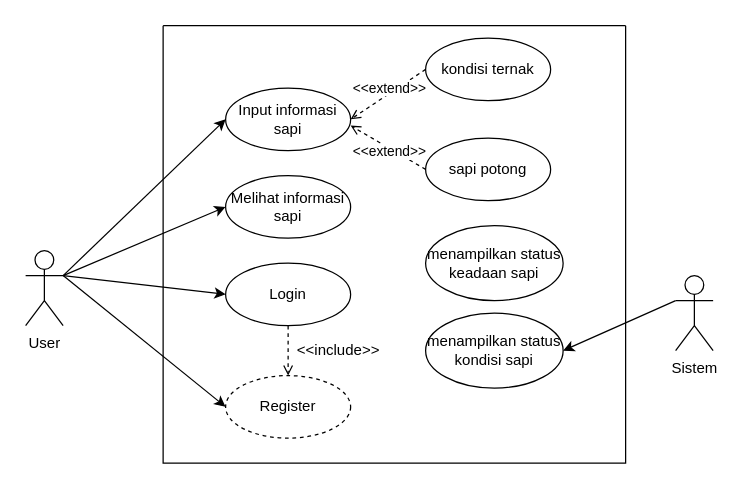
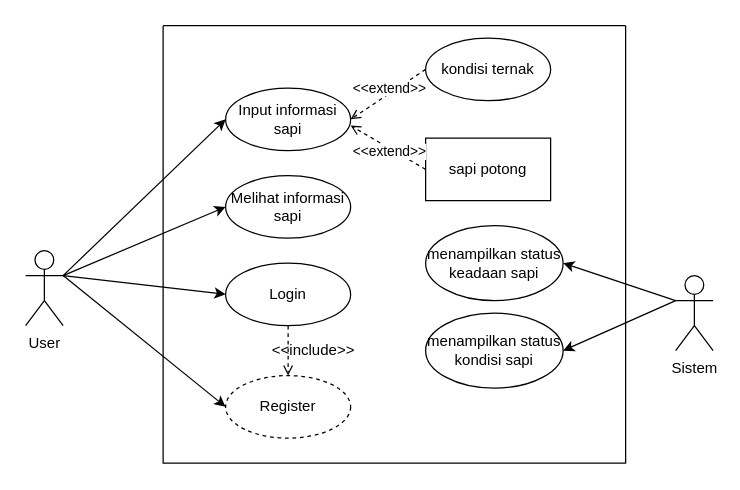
  <mxCell id="0" />
  <mxCell id="1" parent="0" />
  <mxCell id="2" style="rounded=0;orthogonalLoop=1;jettySize=auto;html=1;exitX=1;exitY=0.333;exitDx=0;exitDy=0;exitPerimeter=0;entryX=0;entryY=0.5;entryDx=0;entryDy=0;" edge="1" parent="1" source="6" target="8"><mxGeometry relative="1" as="geometry" /></mxCell>
  <mxCell id="3" style="edgeStyle=none;rounded=0;orthogonalLoop=1;jettySize=auto;html=1;exitX=1;exitY=0.333;exitDx=0;exitDy=0;exitPerimeter=0;entryX=0;entryY=0.5;entryDx=0;entryDy=0;" edge="1" parent="1" source="6" target="9"><mxGeometry relative="1" as="geometry" /></mxCell>
  <mxCell id="4" style="edgeStyle=none;rounded=0;orthogonalLoop=1;jettySize=auto;html=1;exitX=1;exitY=0.333;exitDx=0;exitDy=0;exitPerimeter=0;entryX=0;entryY=0.5;entryDx=0;entryDy=0;" edge="1" parent="1" source="6" target="11"><mxGeometry relative="1" as="geometry" /></mxCell>
  <mxCell id="5" style="edgeStyle=none;rounded=0;orthogonalLoop=1;jettySize=auto;html=1;exitX=1;exitY=0.333;exitDx=0;exitDy=0;exitPerimeter=0;entryX=0;entryY=0.5;entryDx=0;entryDy=0;endArrow=classic;endFill=1;" edge="1" parent="1" source="6" target="12"><mxGeometry relative="1" as="geometry" /></mxCell>
  <mxCell id="6" value="User" style="shape=umlActor;verticalLabelPosition=bottom;verticalAlign=top;html=1;outlineConnect=0;" vertex="1" parent="1"><mxGeometry x="20" y="200" width="30" height="60" as="geometry" /></mxCell>
  <mxCell id="7" value="" style="swimlane;startSize=0;" vertex="1" parent="1"><mxGeometry x="130" y="20" width="370" height="350" as="geometry"><mxRectangle x="270" y="80" width="50" height="40" as="alternateBounds" /></mxGeometry></mxCell>
  <mxCell id="8" value="Input informasi sapi" style="ellipse;whiteSpace=wrap;html=1;" vertex="1" parent="7"><mxGeometry x="50" y="50" width="100" height="50" as="geometry" /></mxCell>
  <mxCell id="9" value="Melihat informasi sapi" style="ellipse;whiteSpace=wrap;html=1;" vertex="1" parent="7"><mxGeometry x="50" y="120" width="100" height="50" as="geometry" /></mxCell>
  <mxCell id="10" style="edgeStyle=none;rounded=0;orthogonalLoop=1;jettySize=auto;html=1;exitX=0.5;exitY=1;exitDx=0;exitDy=0;entryX=0.5;entryY=0;entryDx=0;entryDy=0;dashed=1;endArrow=open;endFill=0;" edge="1" parent="7" source="11" target="12"><mxGeometry relative="1" as="geometry"><Array as="points"><mxPoint x="100" y="260" /></Array></mxGeometry></mxCell>
  <mxCell id="11" value="Login" style="ellipse;whiteSpace=wrap;html=1;" vertex="1" parent="7"><mxGeometry x="50" y="190" width="100" height="50" as="geometry" /></mxCell>
  <mxCell id="12" value="Register" style="ellipse;whiteSpace=wrap;html=1;dashed=1;" vertex="1" parent="7"><mxGeometry x="50" y="280" width="100" height="50" as="geometry" /></mxCell>
- <mxCell id="13" value="&amp;lt;&amp;lt;include&amp;gt;&amp;gt;" style="text;html=1;align=center;verticalAlign=middle;resizable=0;points=[];autosize=1;strokeColor=none;fillColor=none;" vertex="1" parent="7"><mxGeometry x="100" y="250" width="80" height="20" as="geometry" /></mxCell>
+ <mxCell id="13" value="&amp;lt;&amp;lt;include&amp;gt;&amp;gt;" style="text;html=1;align=center;verticalAlign=middle;resizable=0;points=[];autosize=1;strokeColor=none;fillColor=none;" vertex="1" parent="7"><mxGeometry x="80" y="250" width="80" height="20" as="geometry" /></mxCell>
  <mxCell id="14" style="edgeStyle=none;rounded=0;orthogonalLoop=1;jettySize=auto;html=1;exitX=0;exitY=0.5;exitDx=0;exitDy=0;entryX=1;entryY=0.5;entryDx=0;entryDy=0;endArrow=open;endFill=0;dashed=1;" edge="1" parent="7" source="16" target="8"><mxGeometry relative="1" as="geometry" /></mxCell>
  <mxCell id="15" value="&amp;lt;&amp;lt;extend&amp;gt;&amp;gt;" style="edgeLabel;html=1;align=center;verticalAlign=middle;resizable=0;points=[];" vertex="1" connectable="0" parent="14"><mxGeometry x="-0.298" y="2" relative="1" as="geometry"><mxPoint x="-10" y="-1" as="offset" /></mxGeometry></mxCell>
  <mxCell id="16" value="kondisi ternak" style="ellipse;whiteSpace=wrap;html=1;" vertex="1" parent="7"><mxGeometry x="210" y="10" width="100" height="50" as="geometry" /></mxCell>
- <mxCell id="17" value="sapi potong" style="ellipse;whiteSpace=wrap;html=1;" vertex="1" parent="7"><mxGeometry x="210" y="90" width="100" height="50" as="geometry" /></mxCell>
+ <mxCell id="17" value="sapi potong" style="whiteSpace=wrap;html=1;rounded=0;" vertex="1" parent="7"><mxGeometry x="210" y="90" width="100" height="50" as="geometry" /></mxCell>
  <mxCell id="18" value="menampilkan status keadaan sapi" style="ellipse;whiteSpace=wrap;html=1;" vertex="1" parent="7"><mxGeometry x="210" y="160" width="110" height="60" as="geometry" /></mxCell>
  <mxCell id="19" value="menampilkan status kondisi sapi" style="ellipse;whiteSpace=wrap;html=1;" vertex="1" parent="7"><mxGeometry x="210" y="230" width="110" height="60" as="geometry" /></mxCell>
+ <mxCell id="20" style="edgeStyle=none;rounded=0;orthogonalLoop=1;jettySize=auto;html=1;exitX=0;exitY=0.333;exitDx=0;exitDy=0;exitPerimeter=0;entryX=1;entryY=0.5;entryDx=0;entryDy=0;endArrow=classic;endFill=1;" edge="1" parent="1" source="22" target="18"><mxGeometry relative="1" as="geometry" /></mxCell>
  <mxCell id="21" style="edgeStyle=none;rounded=0;orthogonalLoop=1;jettySize=auto;html=1;exitX=0;exitY=0.333;exitDx=0;exitDy=0;exitPerimeter=0;entryX=1;entryY=0.5;entryDx=0;entryDy=0;endArrow=classic;endFill=1;" edge="1" parent="1" source="22" target="19"><mxGeometry relative="1" as="geometry" /></mxCell>
  <mxCell id="22" value="Sistem" style="shape=umlActor;verticalLabelPosition=bottom;verticalAlign=top;html=1;outlineConnect=0;" vertex="1" parent="1"><mxGeometry x="540" y="220" width="30" height="60" as="geometry" /></mxCell>
  <mxCell id="23" style="edgeStyle=none;rounded=0;orthogonalLoop=1;jettySize=auto;html=1;exitX=0;exitY=0.5;exitDx=0;exitDy=0;endArrow=open;endFill=0;dashed=1;" edge="1" parent="1" source="17"><mxGeometry relative="1" as="geometry"><mxPoint x="280" y="100" as="targetPoint" /></mxGeometry></mxCell>
  <mxCell id="24" value="&amp;lt;&amp;lt;extend&amp;gt;&amp;gt;" style="edgeLabel;html=1;align=center;verticalAlign=middle;resizable=0;points=[];rotation=0;" vertex="1" connectable="0" parent="23"><mxGeometry x="-0.327" y="2" relative="1" as="geometry"><mxPoint x="-9" y="-5" as="offset" /></mxGeometry></mxCell>
